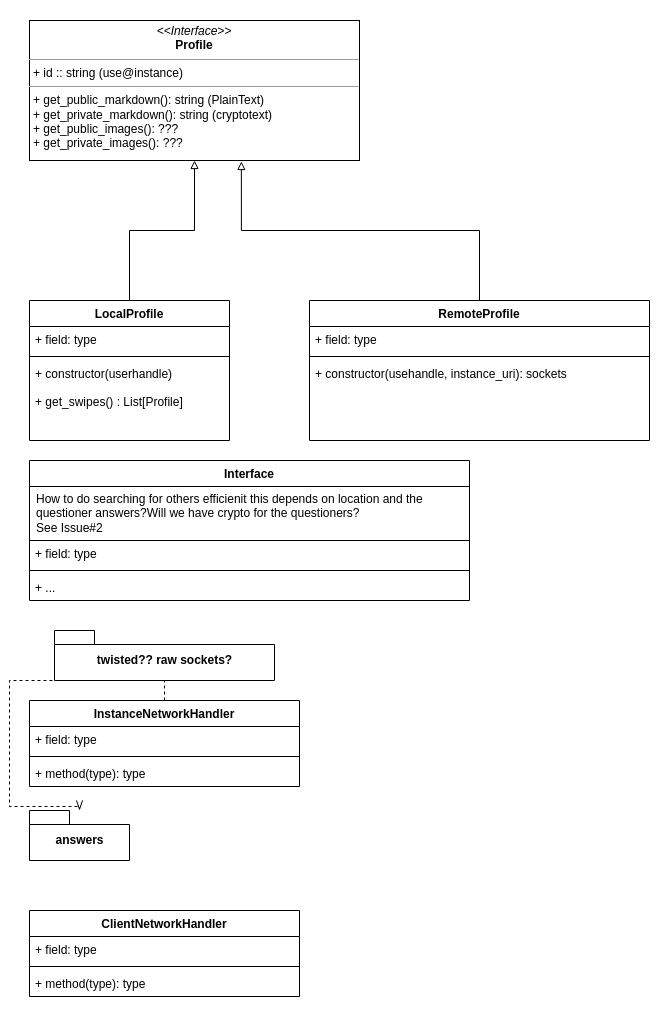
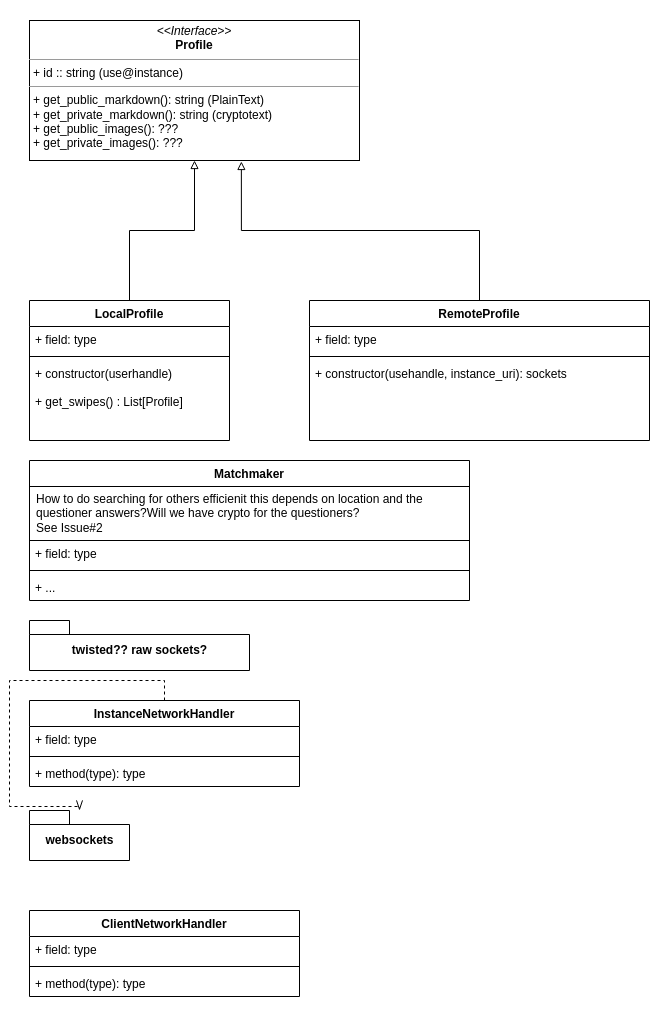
  <mxCell id="0" />
  <mxCell id="1" parent="0" />
  <mxCell id="2" value="&lt;p style=&quot;margin: 0px ; margin-top: 4px ; text-align: center&quot;&gt;&lt;i&gt;&amp;lt;&amp;lt;Interface&amp;gt;&amp;gt;&lt;/i&gt;&lt;br&gt;&lt;b&gt;Profile&lt;/b&gt;&lt;/p&gt;&lt;hr size=&quot;1&quot;&gt;&lt;p style=&quot;margin: 0px ; margin-left: 4px&quot;&gt;+ id :: string (use@instance)&lt;br&gt;&lt;/p&gt;&lt;hr size=&quot;1&quot;&gt;&lt;p style=&quot;margin: 0px ; margin-left: 4px&quot;&gt;+ get_public_markdown(): string (PlainText)&lt;br&gt;+ get_private_markdown(): string (cryptotext)&lt;/p&gt;&lt;p style=&quot;margin: 0px ; margin-left: 4px&quot;&gt;+ get_public_images(): ???&lt;/p&gt;&lt;p style=&quot;margin: 0px ; margin-left: 4px&quot;&gt;+ get_private_images(): ???&lt;br&gt;&lt;/p&gt;&lt;p style=&quot;margin: 0px ; margin-left: 4px&quot;&gt;&lt;br&gt;&lt;/p&gt;" style="verticalAlign=top;align=left;overflow=fill;fontSize=12;fontFamily=Helvetica;html=1;" parent="1" vertex="1"><mxGeometry x="20" y="20" width="330" height="140" as="geometry" /></mxCell>
  <mxCell id="3" style="edgeStyle=orthogonalEdgeStyle;rounded=0;orthogonalLoop=1;jettySize=auto;html=1;endArrow=block;endFill=0;" parent="1" source="4" target="2" edge="1"><mxGeometry relative="1" as="geometry" /></mxCell>
  <mxCell id="4" value="LocalProfile" style="swimlane;fontStyle=1;align=center;verticalAlign=top;childLayout=stackLayout;horizontal=1;startSize=26;horizontalStack=0;resizeParent=1;resizeParentMax=0;resizeLast=0;collapsible=1;marginBottom=0;" parent="1" vertex="1"><mxGeometry x="20" y="300" width="200" height="140" as="geometry" /></mxCell>
  <mxCell id="5" value="+ field: type" style="text;strokeColor=none;fillColor=none;align=left;verticalAlign=top;spacingLeft=4;spacingRight=4;overflow=hidden;rotatable=0;points=[[0,0.5],[1,0.5]];portConstraint=eastwest;" parent="4" vertex="1"><mxGeometry y="26" width="200" height="26" as="geometry" /></mxCell>
  <mxCell id="6" value="" style="line;strokeWidth=1;fillColor=none;align=left;verticalAlign=middle;spacingTop=-1;spacingLeft=3;spacingRight=3;rotatable=0;labelPosition=right;points=[];portConstraint=eastwest;" parent="4" vertex="1"><mxGeometry y="52" width="200" height="8" as="geometry" /></mxCell>
  <mxCell id="7" value="+ constructor(userhandle)&#10;&#10;+ get_swipes() : List[Profile]&#10;" style="text;strokeColor=none;fillColor=none;align=left;verticalAlign=top;spacingLeft=4;spacingRight=4;overflow=hidden;rotatable=0;points=[[0,0.5],[1,0.5]];portConstraint=eastwest;" parent="4" vertex="1"><mxGeometry y="60" width="200" height="80" as="geometry" /></mxCell>
  <mxCell id="8" style="edgeStyle=orthogonalEdgeStyle;rounded=0;orthogonalLoop=1;jettySize=auto;html=1;exitX=0.5;exitY=0;exitDx=0;exitDy=0;entryX=0.642;entryY=1.007;entryDx=0;entryDy=0;entryPerimeter=0;endArrow=block;endFill=0;" parent="1" source="9" target="2" edge="1"><mxGeometry relative="1" as="geometry" /></mxCell>
  <mxCell id="9" value="RemoteProfile" style="swimlane;fontStyle=1;align=center;verticalAlign=top;childLayout=stackLayout;horizontal=1;startSize=26;horizontalStack=0;resizeParent=1;resizeParentMax=0;resizeLast=0;collapsible=1;marginBottom=0;" parent="1" vertex="1"><mxGeometry x="300" y="300" width="340" height="140" as="geometry" /></mxCell>
  <mxCell id="10" value="+ field: type" style="text;strokeColor=none;fillColor=none;align=left;verticalAlign=top;spacingLeft=4;spacingRight=4;overflow=hidden;rotatable=0;points=[[0,0.5],[1,0.5]];portConstraint=eastwest;" parent="9" vertex="1"><mxGeometry y="26" width="340" height="26" as="geometry" /></mxCell>
  <mxCell id="11" value="" style="line;strokeWidth=1;fillColor=none;align=left;verticalAlign=middle;spacingTop=-1;spacingLeft=3;spacingRight=3;rotatable=0;labelPosition=right;points=[];portConstraint=eastwest;" parent="9" vertex="1"><mxGeometry y="52" width="340" height="8" as="geometry" /></mxCell>
  <mxCell id="12" value="+ constructor(usehandle, instance_uri): sockets" style="text;strokeColor=none;fillColor=none;align=left;verticalAlign=top;spacingLeft=4;spacingRight=4;overflow=hidden;rotatable=0;points=[[0,0.5],[1,0.5]];portConstraint=eastwest;" parent="9" vertex="1"><mxGeometry y="60" width="340" height="80" as="geometry" /></mxCell>
- <mxCell id="13" value="Interface" style="swimlane;fontStyle=1;align=center;verticalAlign=top;childLayout=stackLayout;horizontal=1;startSize=26;horizontalStack=0;resizeParent=1;resizeParentMax=0;resizeLast=0;collapsible=1;marginBottom=0;" parent="1" vertex="1"><mxGeometry x="20" y="460" width="440" height="140" as="geometry" /></mxCell>
+ <mxCell id="13" value="Matchmaker" style="swimlane;fontStyle=1;align=center;verticalAlign=top;childLayout=stackLayout;horizontal=1;startSize=26;horizontalStack=0;resizeParent=1;resizeParentMax=0;resizeLast=0;collapsible=1;marginBottom=0;" parent="1" vertex="1"><mxGeometry x="20" y="460" width="440" height="140" as="geometry" /></mxCell>
  <mxCell id="14" value="How to do searching for others efficienit this depends on location and the questioner answers?Will we have crypto for the questioners? &#10;See Issue#2" style="text;fillColor=none;align=left;verticalAlign=middle;spacingLeft=5;spacingRight=4;overflow=hidden;rotatable=0;points=[[0,0.5],[1,0.5]];portConstraint=eastwest;strokeColor=#000000;fontSize=12;spacingTop=0;whiteSpace=wrap;" vertex="1" parent="13"><mxGeometry y="26" width="440" height="54" as="geometry" /></mxCell>
  <mxCell id="15" value="+ field: type" style="text;strokeColor=none;fillColor=none;align=left;verticalAlign=top;spacingLeft=4;spacingRight=4;overflow=hidden;rotatable=0;points=[[0,0.5],[1,0.5]];portConstraint=eastwest;" parent="13" vertex="1"><mxGeometry y="80" width="440" height="26" as="geometry" /></mxCell>
  <mxCell id="16" value="" style="line;strokeWidth=1;fillColor=none;align=left;verticalAlign=middle;spacingTop=-1;spacingLeft=3;spacingRight=3;rotatable=0;labelPosition=right;points=[];portConstraint=eastwest;" parent="13" vertex="1"><mxGeometry y="106" width="440" height="8" as="geometry" /></mxCell>
  <mxCell id="17" value="+ ..." style="text;strokeColor=none;fillColor=none;align=left;verticalAlign=top;spacingLeft=4;spacingRight=4;overflow=hidden;rotatable=0;points=[[0,0.5],[1,0.5]];portConstraint=eastwest;" parent="13" vertex="1"><mxGeometry y="114" width="440" height="26" as="geometry" /></mxCell>
  <mxCell id="18" style="edgeStyle=orthogonalEdgeStyle;rounded=0;orthogonalLoop=1;jettySize=auto;html=1;exitX=0.5;exitY=0;exitDx=0;exitDy=0;dashed=1;endArrow=openThin;endFill=0;endSize=8;" edge="1" parent="1" source="19" target="27"><mxGeometry relative="1" as="geometry" /></mxCell>
  <mxCell id="19" value="InstanceNetworkHandler" style="swimlane;fontStyle=1;align=center;verticalAlign=top;childLayout=stackLayout;horizontal=1;startSize=26;horizontalStack=0;resizeParent=1;resizeParentMax=0;resizeLast=0;collapsible=1;marginBottom=0;" parent="1" vertex="1"><mxGeometry x="20" y="700" width="270" height="86" as="geometry" /></mxCell>
  <mxCell id="20" value="+ field: type" style="text;strokeColor=none;fillColor=none;align=left;verticalAlign=top;spacingLeft=4;spacingRight=4;overflow=hidden;rotatable=0;points=[[0,0.5],[1,0.5]];portConstraint=eastwest;" parent="19" vertex="1"><mxGeometry y="26" width="270" height="26" as="geometry" /></mxCell>
  <mxCell id="21" value="" style="line;strokeWidth=1;fillColor=none;align=left;verticalAlign=middle;spacingTop=-1;spacingLeft=3;spacingRight=3;rotatable=0;labelPosition=right;points=[];portConstraint=eastwest;" parent="19" vertex="1"><mxGeometry y="52" width="270" height="8" as="geometry" /></mxCell>
  <mxCell id="22" value="+ method(type): type" style="text;strokeColor=none;fillColor=none;align=left;verticalAlign=top;spacingLeft=4;spacingRight=4;overflow=hidden;rotatable=0;points=[[0,0.5],[1,0.5]];portConstraint=eastwest;" parent="19" vertex="1"><mxGeometry y="60" width="270" height="26" as="geometry" /></mxCell>
  <mxCell id="23" value="ClientNetworkHandler" style="swimlane;fontStyle=1;align=center;verticalAlign=top;childLayout=stackLayout;horizontal=1;startSize=26;horizontalStack=0;resizeParent=1;resizeParentMax=0;resizeLast=0;collapsible=1;marginBottom=0;" parent="1" vertex="1"><mxGeometry x="20" y="910" width="270" height="86" as="geometry" /></mxCell>
  <mxCell id="24" value="+ field: type" style="text;strokeColor=none;fillColor=none;align=left;verticalAlign=top;spacingLeft=4;spacingRight=4;overflow=hidden;rotatable=0;points=[[0,0.5],[1,0.5]];portConstraint=eastwest;" parent="23" vertex="1"><mxGeometry y="26" width="270" height="26" as="geometry" /></mxCell>
  <mxCell id="25" value="" style="line;strokeWidth=1;fillColor=none;align=left;verticalAlign=middle;spacingTop=-1;spacingLeft=3;spacingRight=3;rotatable=0;labelPosition=right;points=[];portConstraint=eastwest;" parent="23" vertex="1"><mxGeometry y="52" width="270" height="8" as="geometry" /></mxCell>
  <mxCell id="26" value="+ method(type): type" style="text;strokeColor=none;fillColor=none;align=left;verticalAlign=top;spacingLeft=4;spacingRight=4;overflow=hidden;rotatable=0;points=[[0,0.5],[1,0.5]];portConstraint=eastwest;" parent="23" vertex="1"><mxGeometry y="60" width="270" height="26" as="geometry" /></mxCell>
- <mxCell id="27" value="answers" style="shape=folder;fontStyle=1;spacingTop=10;tabWidth=40;tabHeight=14;tabPosition=left;html=1;" parent="1" vertex="1"><mxGeometry x="20" y="810" width="100" height="50" as="geometry" /></mxCell>
- <mxCell id="28" value="twisted?? raw sockets?" style="shape=folder;fontStyle=1;spacingTop=10;tabWidth=40;tabHeight=14;tabPosition=left;html=1;" vertex="1" parent="1"><mxGeometry x="45" y="630" width="220" height="50" as="geometry" /></mxCell>
+ <mxCell id="27" value="websockets" style="shape=folder;fontStyle=1;spacingTop=10;tabWidth=40;tabHeight=14;tabPosition=left;html=1;" parent="1" vertex="1"><mxGeometry x="20" y="810" width="100" height="50" as="geometry" /></mxCell>
+ <mxCell id="28" value="twisted?? raw sockets?" style="shape=folder;fontStyle=1;spacingTop=10;tabWidth=40;tabHeight=14;tabPosition=left;html=1;" vertex="1" parent="1"><mxGeometry x="20" y="620" width="220" height="50" as="geometry" /></mxCell>
